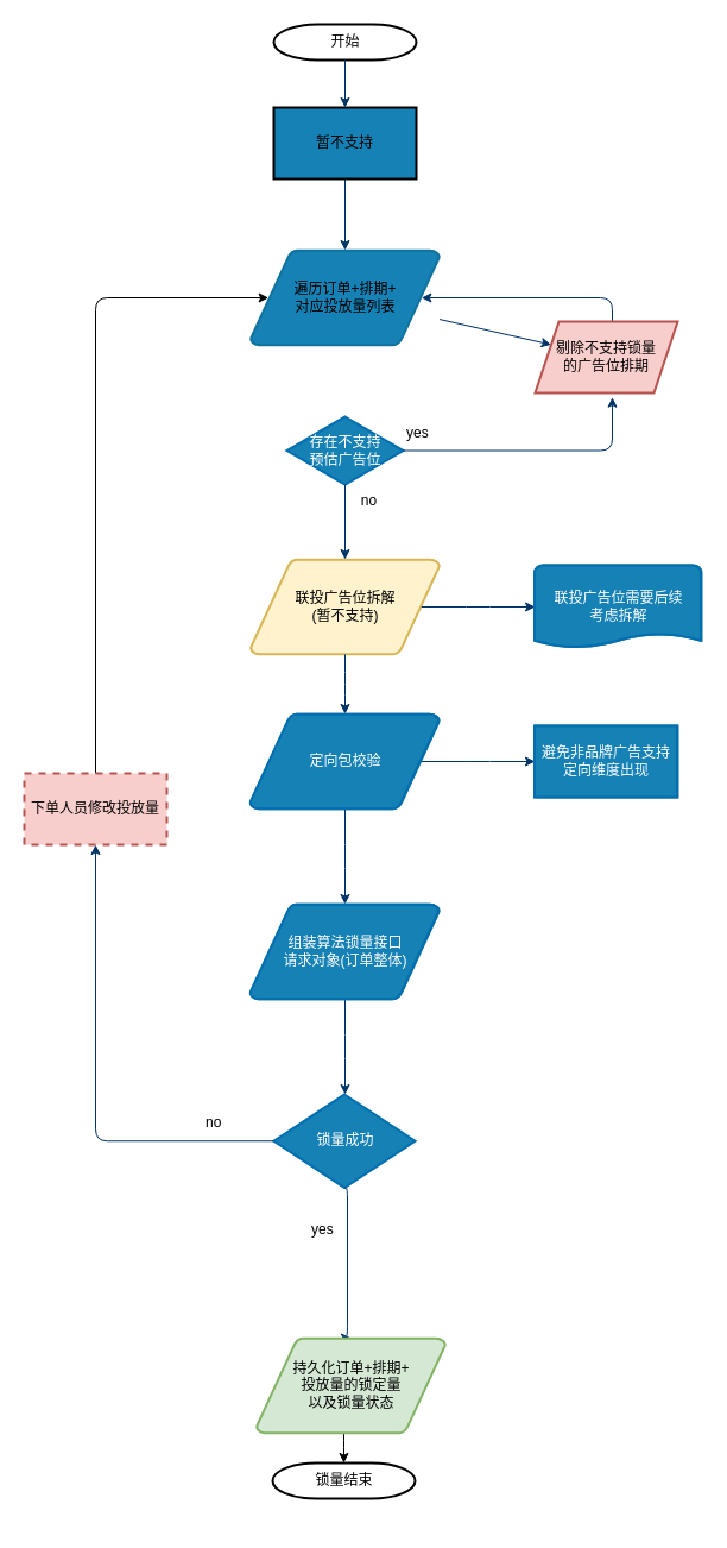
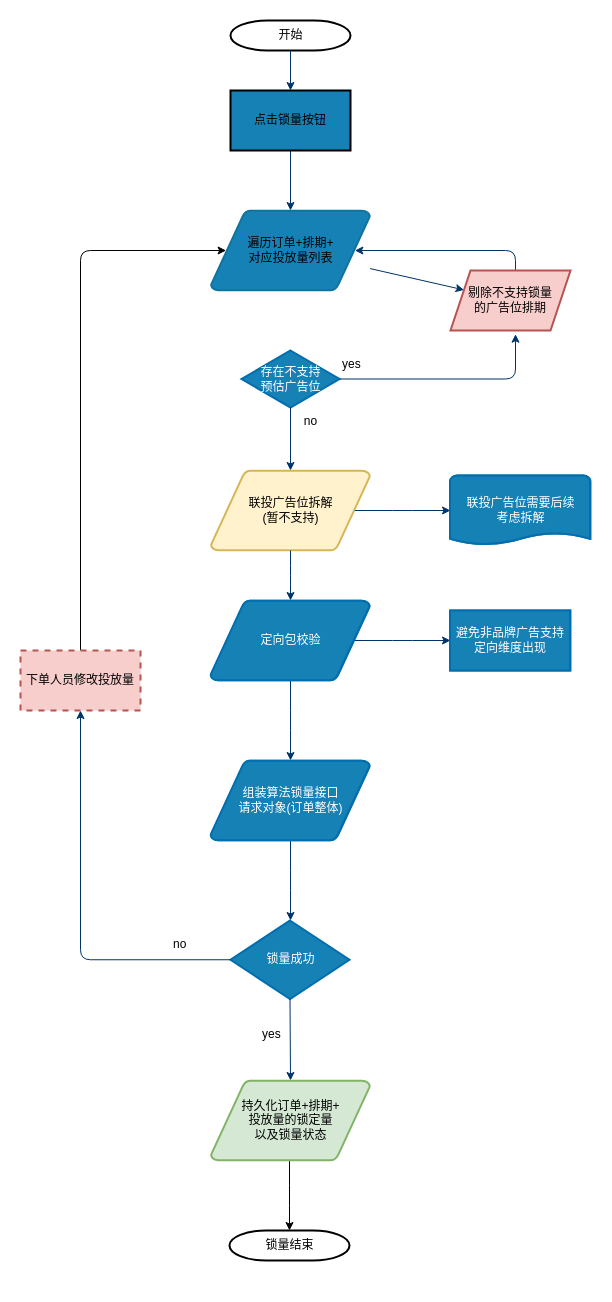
  <mxCell id="0" />
  <mxCell id="1" parent="0" />
  <mxCell id="2" value="开始" style="shape=mxgraph.flowchart.terminator;strokeWidth=2;gradientColor=none;gradientDirection=north;fontStyle=0;html=1;" parent="1" vertex="1"><mxGeometry x="230" y="20" width="120" height="30" as="geometry" /></mxCell>
  <mxCell id="3" value="联投广告位拆解&lt;br&gt;(暂不支持)" style="shape=mxgraph.flowchart.data;strokeWidth=2;gradientDirection=north;fontStyle=0;html=1;fillColor=#fff2cc;strokeColor=#d6b656;" parent="1" vertex="1"><mxGeometry x="210.5" y="470" width="159" height="80" as="geometry" /></mxCell>
  <mxCell id="4" value="遍历订单+排期+&lt;br&gt;对应投放量列表" style="shape=mxgraph.flowchart.data;strokeWidth=2;gradientDirection=north;fontStyle=0;html=1;strokeColor=#10739e;fillColor=#1681B5;" parent="1" vertex="1"><mxGeometry x="210.5" y="210" width="159" height="80" as="geometry" /></mxCell>
  <mxCell id="5" value="存在不支持&lt;br&gt;预估广告位" style="shape=mxgraph.flowchart.decision;strokeWidth=2;gradientDirection=north;fontStyle=0;html=1;strokeColor=#006EAF;fontColor=#ffffff;fillColor=#1681B5;" parent="1" vertex="1"><mxGeometry x="241" y="350" width="98" height="57" as="geometry" /></mxCell>
  <mxCell id="6" style="fontStyle=1;strokeColor=#003366;strokeWidth=1;html=1;" parent="1" source="2" edge="1"><mxGeometry relative="1" as="geometry"><mxPoint x="290" y="90" as="targetPoint" /></mxGeometry></mxCell>
  <mxCell id="7" style="fontStyle=1;strokeColor=#003366;strokeWidth=1;html=1;exitX=0.5;exitY=1;exitDx=0;exitDy=0;" parent="1" source="27" target="4" edge="1"><mxGeometry relative="1" as="geometry"><mxPoint x="290" y="170" as="sourcePoint" /></mxGeometry></mxCell>
  <mxCell id="8" style="fontStyle=1;strokeColor=#003366;strokeWidth=1;html=1;" parent="1" source="4" target="26" edge="1"><mxGeometry relative="1" as="geometry" /></mxCell>
  <mxCell id="9" value="" style="edgeStyle=elbowEdgeStyle;elbow=horizontal;entryX=0.5;entryY=0.91;entryPerimeter=0;exitX=1;exitY=0.5;exitPerimeter=0;fontStyle=1;strokeColor=#003366;strokeWidth=1;html=1;" parent="1" source="5" edge="1"><mxGeometry x="381" y="28.5" width="100" height="100" as="geometry"><mxPoint x="720" y="407" as="sourcePoint" /><mxPoint x="515" y="333.71" as="targetPoint" /><Array as="points"><mxPoint x="515" y="360" /></Array></mxGeometry></mxCell>
  <mxCell id="10" value="yes" style="text;fontStyle=0;html=1;strokeColor=none;gradientColor=none;fillColor=none;strokeWidth=2;" parent="1" vertex="1"><mxGeometry x="340" y="350" width="40" height="26" as="geometry" /></mxCell>
  <mxCell id="11" value="" style="edgeStyle=elbowEdgeStyle;elbow=horizontal;fontColor=#001933;fontStyle=1;strokeColor=#003366;strokeWidth=1;html=1;" parent="1" source="5" target="3" edge="1"><mxGeometry width="100" height="100" as="geometry"><mxPoint y="60" as="sourcePoint" x="-30" /><mxPoint x="70" as="targetPoint" y="-40" /></mxGeometry></mxCell>
  <mxCell id="12" value="定向包校验" style="shape=mxgraph.flowchart.data;strokeWidth=2;gradientDirection=north;fontStyle=0;html=1;fillColor=#b1ddf0;strokeColor=#10739e;" parent="1" vertex="1"><mxGeometry x="210.5" y="600" width="159" height="80" as="geometry" /></mxCell>
  <mxCell id="13" value="no" style="text;fontStyle=0;html=1;strokeColor=none;gradientColor=none;fillColor=none;strokeWidth=2;align=center;" parent="1" vertex="1"><mxGeometry x="290" y="407" width="40" height="26" as="geometry" /></mxCell>
  <mxCell id="14" value="联投广告位需要后续&lt;br&gt;考虑拆解" style="shape=mxgraph.flowchart.document;strokeWidth=2;gradientDirection=north;fontStyle=0;html=1;fillColor=#b1ddf0;strokeColor=#10739e;" parent="1" vertex="1"><mxGeometry x="450" y="475" width="140" height="70" as="geometry" /></mxCell>
  <mxCell id="15" value="" style="edgeStyle=elbowEdgeStyle;elbow=horizontal;exitX=0.905;exitY=0.5;exitPerimeter=0;fontStyle=1;strokeColor=#003366;strokeWidth=1;html=1;" parent="1" source="3" target="14" edge="1"><mxGeometry width="100" height="100" as="geometry"><mxPoint y="60" as="sourcePoint" x="-30" /><mxPoint x="70" as="targetPoint" y="-40" /></mxGeometry></mxCell>
  <mxCell id="16" value="" style="edgeStyle=elbowEdgeStyle;elbow=horizontal;fontStyle=1;strokeColor=#003366;strokeWidth=1;html=1;" parent="1" source="3" target="12" edge="1"><mxGeometry width="100" height="100" as="geometry"><mxPoint y="60" as="sourcePoint" x="-30" /><mxPoint x="70" as="targetPoint" y="-40" /></mxGeometry></mxCell>
  <mxCell id="17" value="" style="edgeStyle=elbowEdgeStyle;elbow=horizontal;exitX=0.905;exitY=0.5;exitPerimeter=0;fontStyle=1;strokeColor=#003366;strokeWidth=1;html=1;" parent="1" source="12" edge="1"><mxGeometry width="100" height="100" as="geometry"><mxPoint y="60" as="sourcePoint" x="-30" /><mxPoint x="450" y="640" as="targetPoint" /></mxGeometry></mxCell>
  <mxCell id="18" value="" style="edgeStyle=elbowEdgeStyle;elbow=horizontal;fontStyle=1;strokeColor=#003366;strokeWidth=1;html=1;entryX=0.5;entryY=0;entryDx=0;entryDy=0;" parent="1" source="12" edge="1"><mxGeometry width="100" height="100" as="geometry"><mxPoint y="60" as="sourcePoint" x="-30" /><mxPoint x="290" y="760" as="targetPoint" /></mxGeometry></mxCell>
  <mxCell id="19" value="锁量成功" style="shape=mxgraph.flowchart.decision;strokeWidth=2;gradientDirection=north;fontStyle=0;html=1;strokeColor=#006EAF;fontColor=#ffffff;fillColor=#1681B5;" parent="1" vertex="1"><mxGeometry x="230" y="920" width="119" height="78.5" as="geometry" /></mxCell>
  <mxCell id="20" value="" style="edgeStyle=elbowEdgeStyle;elbow=horizontal;exitX=0.5;exitY=1;exitPerimeter=0;fontStyle=1;strokeColor=#003366;strokeWidth=1;html=1;exitDx=0;exitDy=0;" parent="1" source="29" target="19" edge="1"><mxGeometry x="-15" y="-1" width="100" height="100" as="geometry"><mxPoint x="275" y="960" as="sourcePoint" /><mxPoint x="55" y="-41" as="targetPoint" /></mxGeometry></mxCell>
  <mxCell id="21" value="yes" style="text;fontStyle=0;html=1;strokeColor=none;gradientColor=none;fillColor=none;strokeWidth=2;" parent="1" vertex="1"><mxGeometry x="260" y="1020" width="40" height="26" as="geometry" /></mxCell>
  <mxCell id="22" value="" style="edgeStyle=elbowEdgeStyle;elbow=horizontal;exitX=0.5;exitY=1;exitPerimeter=0;fontStyle=1;strokeColor=#003366;strokeWidth=1;html=1;entryX=0.5;entryY=0;entryDx=0;entryDy=0;entryPerimeter=0;" parent="1" source="19" target="33" edge="1"><mxGeometry x="-15" y="-1" width="100" height="100" as="geometry"><mxPoint x="-45" y="59" as="sourcePoint" /><mxPoint x="290" y="1101" as="targetPoint" /></mxGeometry></mxCell>
  <mxCell id="23" value="" style="edgeStyle=elbowEdgeStyle;elbow=horizontal;fontStyle=1;strokeColor=#003366;strokeWidth=1;html=1;exitX=0;exitY=0.5;exitDx=0;exitDy=0;exitPerimeter=0;entryX=0.5;entryY=1;entryDx=0;entryDy=0;" parent="1" source="19" target="31" edge="1"><mxGeometry x="-15" y="-1" width="100" height="100" as="geometry"><mxPoint x="210" y="1078" as="sourcePoint" /><mxPoint x="20" y="850" as="targetPoint" /><Array as="points"><mxPoint x="80" y="900" /><mxPoint x="120" y="1090" /><mxPoint x="20" y="1280" /></Array></mxGeometry></mxCell>
  <mxCell id="24" value="no" style="text;fontStyle=0;html=1;strokeColor=none;gradientColor=none;fillColor=none;strokeWidth=2;" parent="1" vertex="1"><mxGeometry x="170.5" y="930" width="40" height="26" as="geometry" /></mxCell>
  <mxCell id="25" value="" style="edgeStyle=elbowEdgeStyle;elbow=horizontal;entryX=0.905;entryY=0.5;entryPerimeter=0;fontStyle=1;strokeColor=#003366;strokeWidth=1;html=1;" parent="1" target="4" edge="1"><mxGeometry width="100" height="100" as="geometry"><mxPoint x="515" y="270" as="sourcePoint" /><mxPoint x="70" as="targetPoint" y="-40" /><Array as="points"><mxPoint x="515" y="260" /></Array></mxGeometry></mxCell>
  <mxCell id="26" value="剔除不支持锁量&lt;br&gt;的广告位排期" style="shape=parallelogram;perimeter=parallelogramPerimeter;whiteSpace=wrap;html=1;fixedSize=1;strokeWidth=2;fillColor=#f8cecc;strokeColor=#b85450;" parent="1" vertex="1"><mxGeometry x="450" y="270" width="120" height="60" as="geometry" /></mxCell>
- <mxCell id="27" value="暂不支持" style="rounded=0;whiteSpace=wrap;html=1;strokeWidth=2;fillColor=#1681B5;" parent="1" vertex="1"><mxGeometry x="230" y="90" width="120" height="60" as="geometry" /></mxCell>
+ <mxCell id="27" value="点击锁量按钮" style="rounded=0;whiteSpace=wrap;html=1;strokeWidth=2;fillColor=#1681B5;" parent="1" vertex="1"><mxGeometry x="230" y="90" width="120" height="60" as="geometry" /></mxCell>
  <mxCell id="28" value="避免非品牌广告支持定向维度出现" style="rounded=0;whiteSpace=wrap;html=1;strokeWidth=2;fillColor=#b1ddf0;strokeColor=#10739e;" parent="1" vertex="1"><mxGeometry x="450" y="610" width="120" height="60" as="geometry" /></mxCell>
  <mxCell id="29" value="组装算法锁量接口&lt;br&gt;请求对象(订单整体)" style="shape=mxgraph.flowchart.data;strokeWidth=2;gradientDirection=north;fontStyle=0;html=1;fillColor=#b1ddf0;strokeColor=#10739e;" parent="1" vertex="1"><mxGeometry x="210.5" y="760" width="159" height="80" as="geometry" /></mxCell>
  <mxCell id="30" style="edgeStyle=elbowEdgeStyle;rounded=1;orthogonalLoop=1;jettySize=auto;html=1;entryX=0.095;entryY=0.5;entryDx=0;entryDy=0;entryPerimeter=0;" parent="1" source="31" target="4" edge="1"><mxGeometry relative="1" as="geometry"><Array as="points"><mxPoint x="80" y="450" /></Array></mxGeometry></mxCell>
  <mxCell id="31" value="下单人员修改投放量" style="rounded=0;whiteSpace=wrap;html=1;strokeWidth=2;fillColor=#f8cecc;strokeColor=#b85450;dashed=1;" parent="1" vertex="1"><mxGeometry x="20" y="650" width="120" height="60" as="geometry" /></mxCell>
  <mxCell id="32" style="edgeStyle=elbowEdgeStyle;rounded=1;orthogonalLoop=1;jettySize=auto;html=1;entryX=0.5;entryY=0;entryDx=0;entryDy=0;entryPerimeter=0;" parent="1" source="33" target="34" edge="1"><mxGeometry relative="1" as="geometry" /></mxCell>
- <mxCell id="33" value="持久化订单+排期+&lt;br&gt;投放量的锁定量&lt;br&gt;以及锁量状态" style="shape=mxgraph.flowchart.data;strokeWidth=2;gradientDirection=north;fontStyle=0;html=1;fillColor=#d5e8d4;strokeColor=#82b366;" parent="1" vertex="1"><mxGeometry x="215.5" y="1125" width="159" height="80" as="geometry" /></mxCell>
+ <mxCell id="33" value="持久化订单+排期+&lt;br&gt;投放量的锁定量&lt;br&gt;以及锁量状态" style="shape=mxgraph.flowchart.data;strokeWidth=2;gradientDirection=north;fontStyle=0;html=1;fillColor=#d5e8d4;strokeColor=#82b366;" parent="1" vertex="1"><mxGeometry x="210.5" y="1080" width="159" height="80" as="geometry" /></mxCell>
  <mxCell id="34" value="锁量结束" style="shape=mxgraph.flowchart.terminator;strokeWidth=2;gradientColor=none;gradientDirection=north;fontStyle=0;html=1;" parent="1" vertex="1"><mxGeometry x="229" y="1230" width="120" height="30" as="geometry" /></mxCell>
  <mxCell id="35" value="避免非品牌广告支持定向维度出现" style="rounded=0;whiteSpace=wrap;html=1;strokeWidth=2;strokeColor=#006EAF;fontColor=#ffffff;fillColor=#1681B5;" parent="1" vertex="1"><mxGeometry x="449.5" y="610" width="120" height="60" as="geometry" /></mxCell>
  <mxCell id="36" value="定向包校验" style="shape=mxgraph.flowchart.data;strokeWidth=2;gradientDirection=north;fontStyle=0;html=1;strokeColor=#006EAF;fontColor=#ffffff;fillColor=#1681B5;" parent="1" vertex="1"><mxGeometry x="210" y="600" width="159" height="80" as="geometry" /></mxCell>
  <mxCell id="37" value="组装算法锁量接口&lt;br&gt;请求对象(订单整体)" style="shape=mxgraph.flowchart.data;strokeWidth=2;gradientDirection=north;fontStyle=0;html=1;strokeColor=#006EAF;fontColor=#ffffff;fillColor=#1681B5;" parent="1" vertex="1"><mxGeometry x="210" y="760" width="159" height="80" as="geometry" /></mxCell>
  <mxCell id="38" value="联投广告位需要后续&lt;br&gt;考虑拆解" style="shape=mxgraph.flowchart.document;strokeWidth=2;gradientDirection=north;fontStyle=0;html=1;strokeColor=#006EAF;fontColor=#ffffff;fillColor=#1681B5;" parent="1" vertex="1"><mxGeometry x="449.5" y="475" width="140" height="70" as="geometry" /></mxCell>
